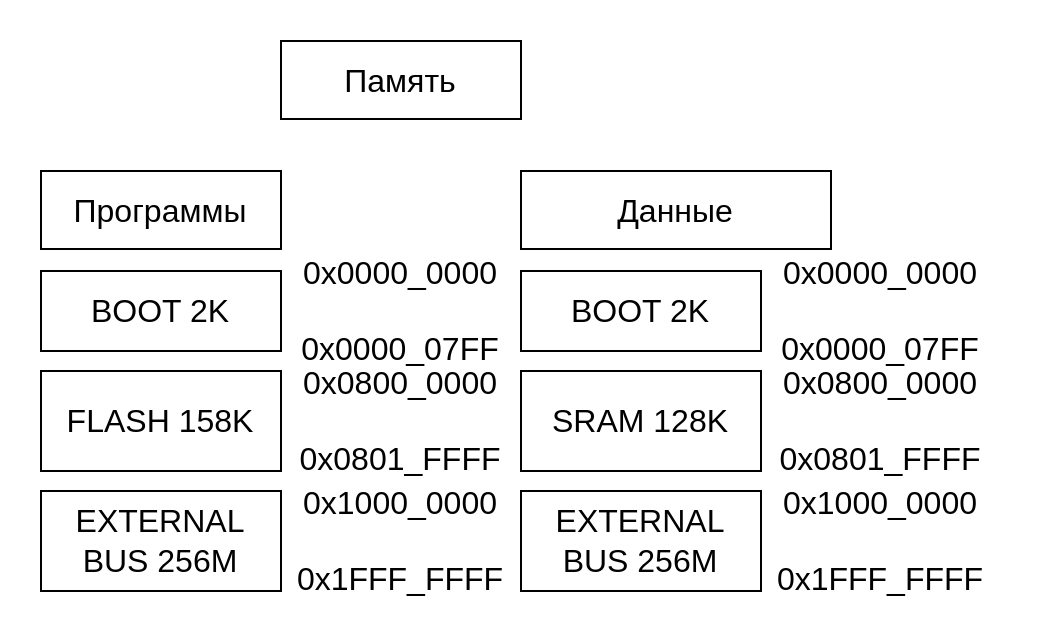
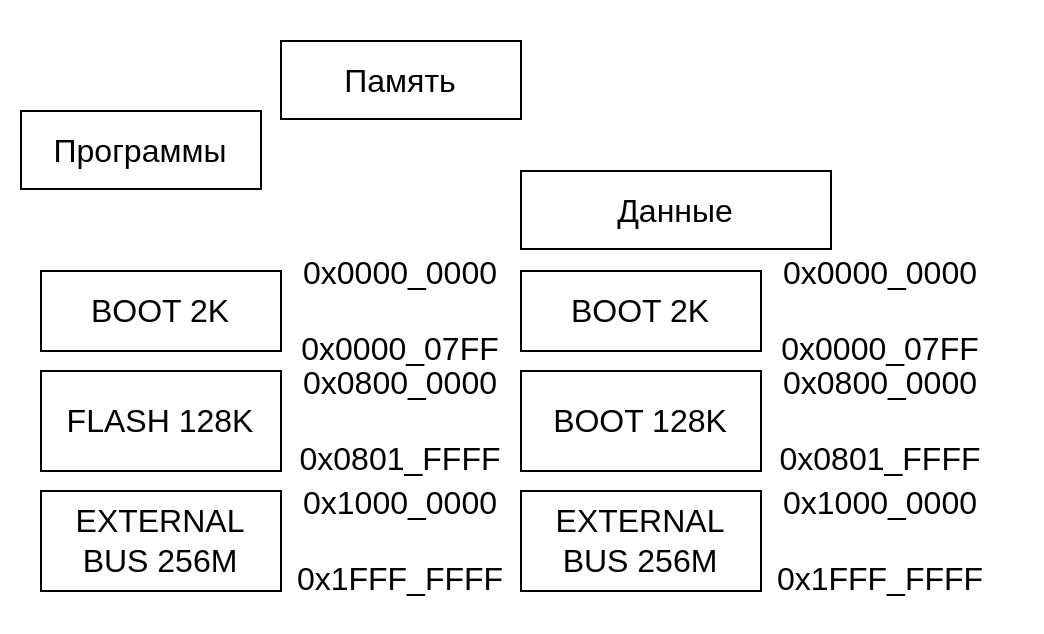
  <mxCell id="0" />
  <mxCell id="1" parent="0" />
  <mxCell id="2" value="Память" style="rounded=0;whiteSpace=wrap;html=1;fontSize=16;" vertex="1" parent="1"><mxGeometry x="140" y="20" width="120" height="39" as="geometry" /></mxCell>
- <mxCell id="3" value="Программы" style="rounded=0;whiteSpace=wrap;html=1;fontSize=16;" vertex="1" parent="1"><mxGeometry x="20" y="85" width="120" height="39" as="geometry" /></mxCell>
+ <mxCell id="3" value="Программы" style="rounded=0;whiteSpace=wrap;html=1;fontSize=16;" vertex="1" parent="1"><mxGeometry x="10" y="55" width="120" height="39" as="geometry" /></mxCell>
  <mxCell id="4" value="Данные" style="rounded=0;whiteSpace=wrap;html=1;fontSize=16;" vertex="1" parent="1"><mxGeometry x="260" y="85" width="155" height="39" as="geometry" /></mxCell>
  <mxCell id="5" value="BOOT 2K" style="rounded=0;whiteSpace=wrap;html=1;fontSize=16;" vertex="1" parent="1"><mxGeometry x="20" y="135" width="120" height="40" as="geometry" /></mxCell>
- <mxCell id="6" value="FLASH 158K" style="rounded=0;whiteSpace=wrap;html=1;fontSize=16;" vertex="1" parent="1"><mxGeometry x="20" y="185" width="120" height="50" as="geometry" /></mxCell>
+ <mxCell id="6" value="FLASH 128K" style="rounded=0;whiteSpace=wrap;html=1;fontSize=16;" vertex="1" parent="1"><mxGeometry x="20" y="185" width="120" height="50" as="geometry" /></mxCell>
  <mxCell id="7" value="EXTERNAL BUS 256M" style="rounded=0;whiteSpace=wrap;html=1;fontSize=16;" vertex="1" parent="1"><mxGeometry x="20" y="245" width="120" height="50" as="geometry" /></mxCell>
  <mxCell id="8" value="0x0000_0000&lt;br&gt;&lt;br&gt;0x0000_07FF" style="text;strokeColor=none;fillColor=none;html=1;align=center;verticalAlign=middle;whiteSpace=wrap;rounded=0;fontSize=16;" vertex="1" parent="1"><mxGeometry x="140" y="135" width="120" height="40" as="geometry" /></mxCell>
  <mxCell id="9" value="0x0800_0000&lt;br&gt;&lt;br&gt;0x0801_FFFF" style="text;strokeColor=none;fillColor=none;html=1;align=center;verticalAlign=middle;whiteSpace=wrap;rounded=0;fontSize=16;" vertex="1" parent="1"><mxGeometry x="140" y="185" width="120" height="50" as="geometry" /></mxCell>
  <mxCell id="10" value="0x1000_0000&lt;br&gt;&lt;br&gt;0x1FFF_FFFF" style="text;strokeColor=none;fillColor=none;html=1;align=center;verticalAlign=middle;whiteSpace=wrap;rounded=0;fontSize=16;" vertex="1" parent="1"><mxGeometry x="140" y="245" width="120" height="50" as="geometry" /></mxCell>
  <mxCell id="11" value="BOOT 2K" style="rounded=0;whiteSpace=wrap;html=1;fontSize=16;" vertex="1" parent="1"><mxGeometry x="260" y="135" width="120" height="40" as="geometry" /></mxCell>
- <mxCell id="12" value="SRAM 128K" style="rounded=0;whiteSpace=wrap;html=1;fontSize=16;" vertex="1" parent="1"><mxGeometry x="260" y="185" width="120" height="50" as="geometry" /></mxCell>
+ <mxCell id="12" value="BOOT 128K" style="rounded=0;whiteSpace=wrap;html=1;fontSize=16;" vertex="1" parent="1"><mxGeometry x="260" y="185" width="120" height="50" as="geometry" /></mxCell>
  <mxCell id="13" value="EXTERNAL BUS 256M" style="rounded=0;whiteSpace=wrap;html=1;fontSize=16;" vertex="1" parent="1"><mxGeometry x="260" y="245" width="120" height="50" as="geometry" /></mxCell>
  <mxCell id="14" value="0x0000_0000&lt;br&gt;&lt;br&gt;0x0000_07FF" style="text;strokeColor=none;fillColor=none;html=1;align=center;verticalAlign=middle;whiteSpace=wrap;rounded=0;fontSize=16;" vertex="1" parent="1"><mxGeometry x="380" y="135" width="120" height="40" as="geometry" /></mxCell>
  <mxCell id="15" value="0x0800_0000&lt;br&gt;&lt;br&gt;0x0801_FFFF" style="text;strokeColor=none;fillColor=none;html=1;align=center;verticalAlign=middle;whiteSpace=wrap;rounded=0;fontSize=16;" vertex="1" parent="1"><mxGeometry x="380" y="185" width="120" height="50" as="geometry" /></mxCell>
  <mxCell id="16" value="0x1000_0000&lt;br&gt;&lt;br&gt;0x1FFF_FFFF" style="text;strokeColor=none;fillColor=none;html=1;align=center;verticalAlign=middle;whiteSpace=wrap;rounded=0;fontSize=16;" vertex="1" parent="1"><mxGeometry x="380" y="245" width="120" height="50" as="geometry" /></mxCell>
